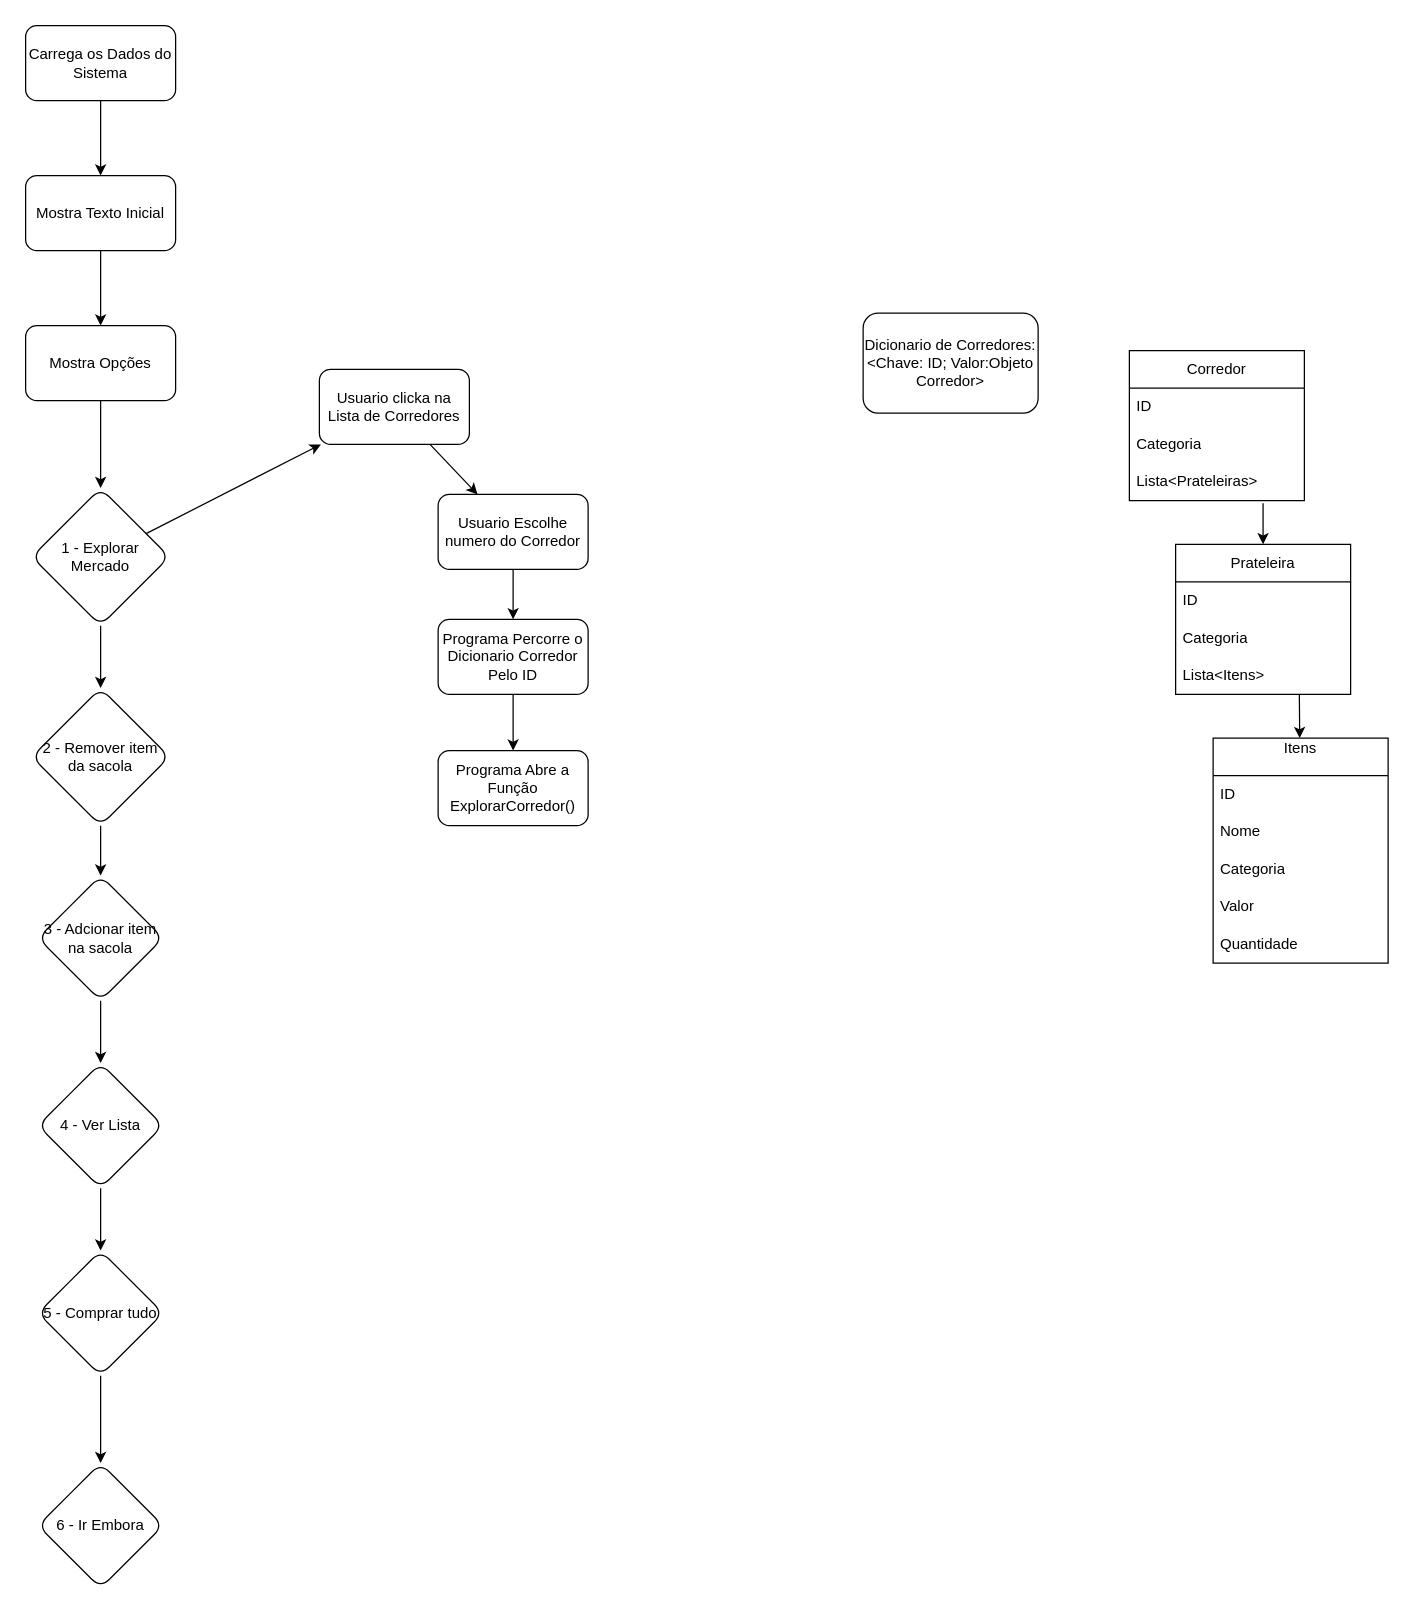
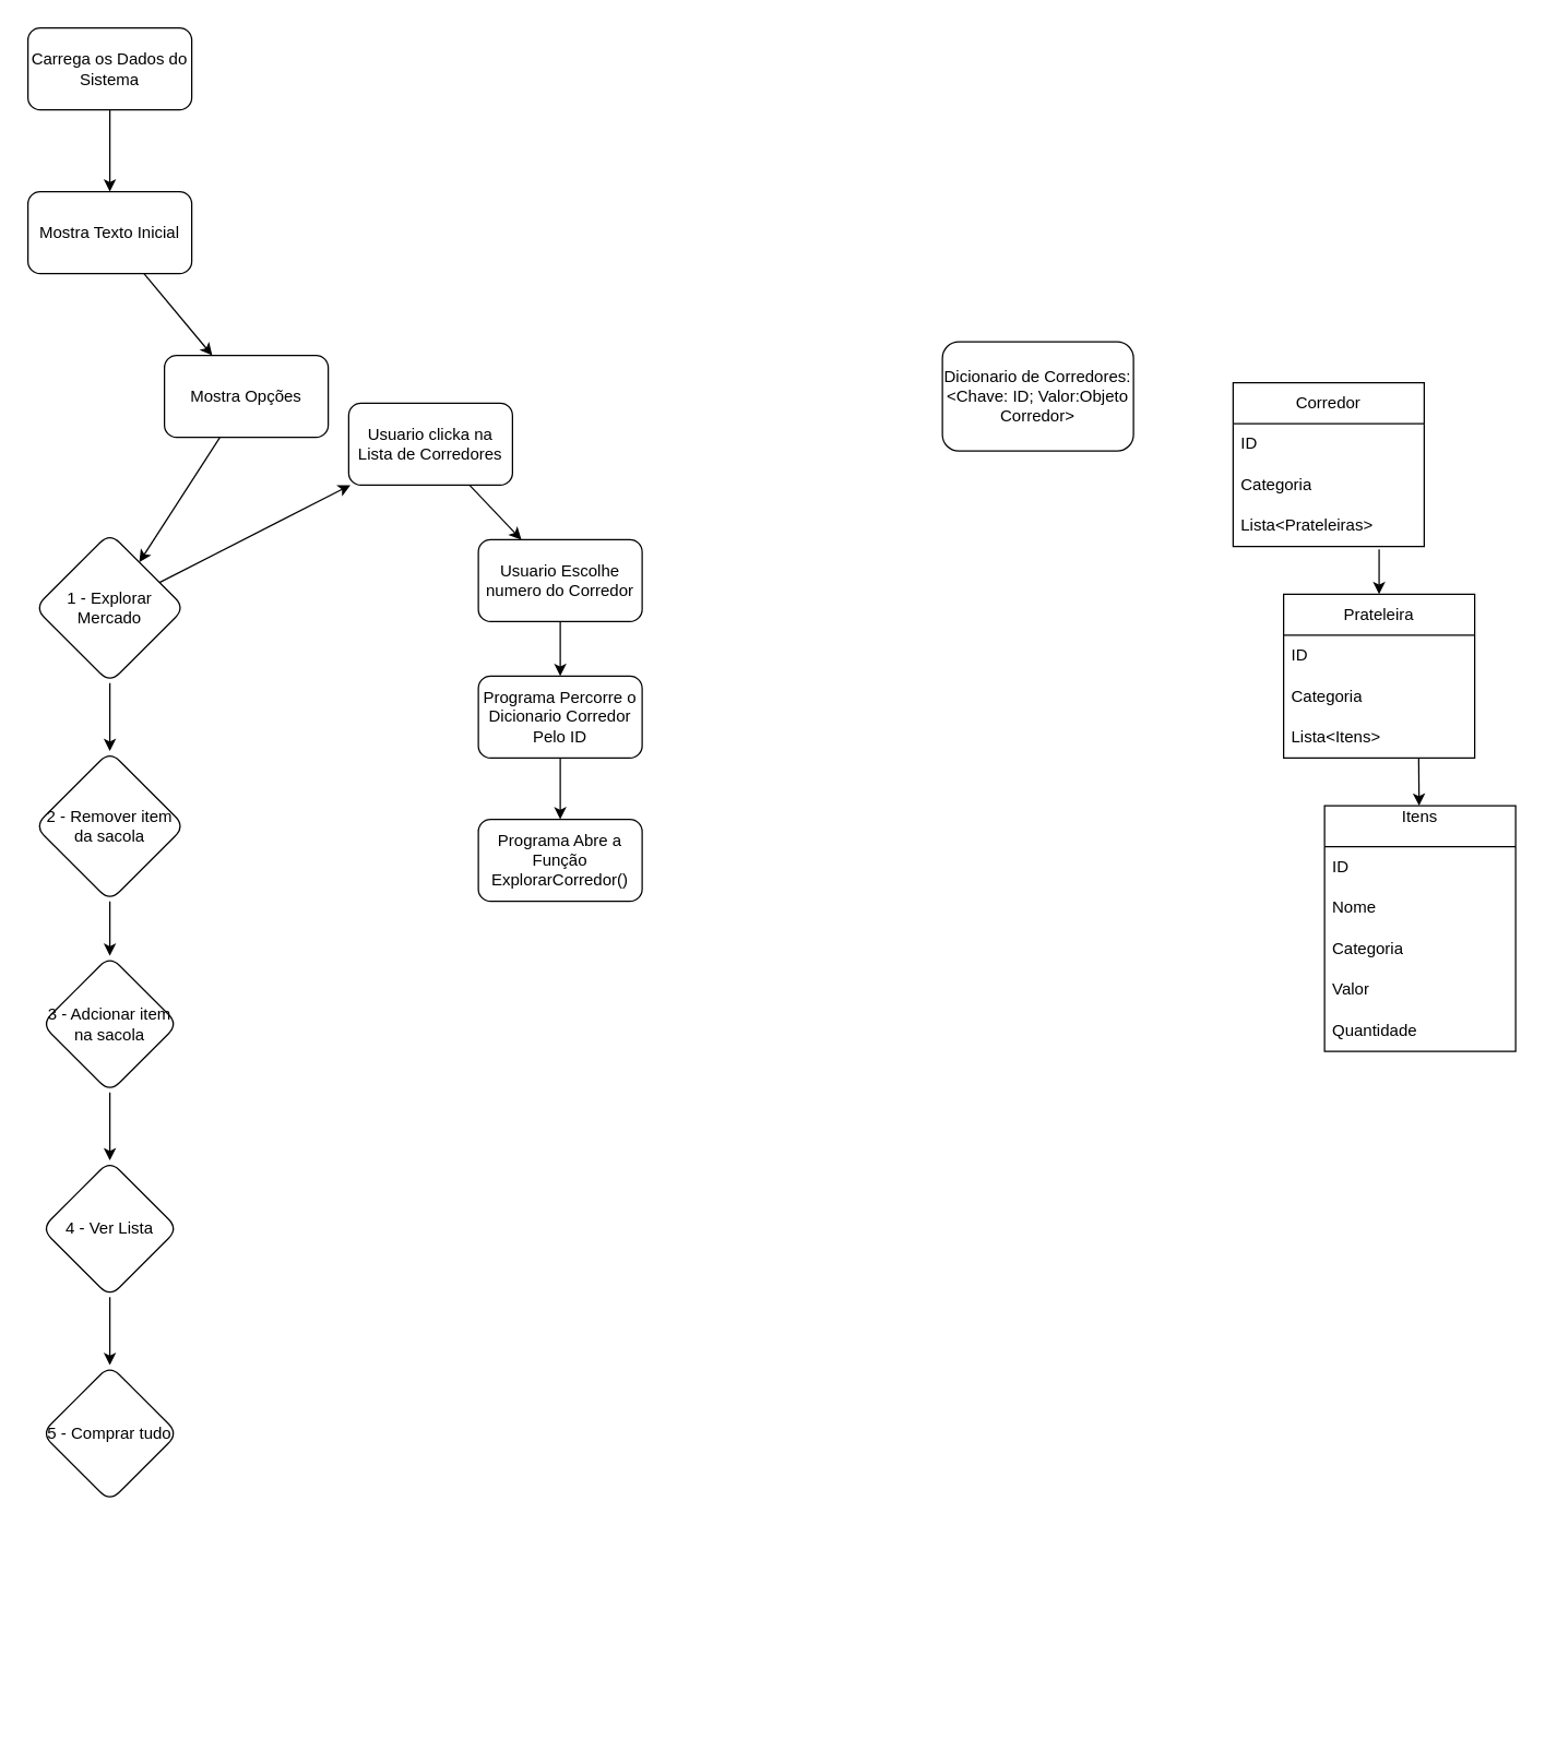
  <mxCell id="0" />
  <mxCell id="1" parent="0" />
  <mxCell id="2" value="Dicionario de Corredores:&lt;div&gt;&amp;lt;Chave: ID; Valor:Objeto Corredor&amp;gt;&lt;/div&gt;" style="rounded=1;whiteSpace=wrap;html=1;" vertex="1" parent="1"><mxGeometry x="690" width="140" height="80" as="geometry" y="250" /></mxCell>
  <mxCell id="3" value="" style="edgeStyle=none;html=1;" edge="1" parent="1" source="4" target="6"><mxGeometry relative="1" as="geometry" /></mxCell>
  <mxCell id="4" value="Usuario clicka na Lista de Corredores" style="rounded=1;whiteSpace=wrap;html=1;" vertex="1" parent="1"><mxGeometry x="255" y="295" width="120" height="60" as="geometry" /></mxCell>
  <mxCell id="5" value="" style="edgeStyle=none;html=1;" edge="1" parent="1" source="6" target="24"><mxGeometry relative="1" as="geometry" /></mxCell>
  <mxCell id="6" value="Usuario Escolhe numero do Corredor" style="rounded=1;whiteSpace=wrap;html=1;" vertex="1" parent="1"><mxGeometry x="350" y="395" width="120" height="60" as="geometry" /></mxCell>
  <mxCell id="7" value="Corredor" style="swimlane;fontStyle=0;childLayout=stackLayout;horizontal=1;startSize=30;horizontalStack=0;resizeParent=1;resizeParentMax=0;resizeLast=0;collapsible=1;marginBottom=0;whiteSpace=wrap;html=1;" vertex="1" parent="1"><mxGeometry x="903" y="280" width="140" height="120" as="geometry" /></mxCell>
  <mxCell id="8" value="ID" style="text;strokeColor=none;fillColor=none;align=left;verticalAlign=middle;spacingLeft=4;spacingRight=4;overflow=hidden;points=[[0,0.5],[1,0.5]];portConstraint=eastwest;rotatable=0;whiteSpace=wrap;html=1;" vertex="1" parent="7"><mxGeometry y="30" width="140" height="30" as="geometry" /></mxCell>
  <mxCell id="9" value="Categoria" style="text;strokeColor=none;fillColor=none;align=left;verticalAlign=middle;spacingLeft=4;spacingRight=4;overflow=hidden;points=[[0,0.5],[1,0.5]];portConstraint=eastwest;rotatable=0;whiteSpace=wrap;html=1;" vertex="1" parent="7"><mxGeometry y="60" width="140" height="30" as="geometry" /></mxCell>
  <mxCell id="10" value="Lista&amp;lt;Prateleiras&amp;gt;" style="text;strokeColor=none;fillColor=none;align=left;verticalAlign=middle;spacingLeft=4;spacingRight=4;overflow=hidden;points=[[0,0.5],[1,0.5]];portConstraint=eastwest;rotatable=0;whiteSpace=wrap;html=1;" vertex="1" parent="7"><mxGeometry y="90" width="140" height="30" as="geometry" /></mxCell>
  <mxCell id="11" value="Prateleira" style="swimlane;fontStyle=0;childLayout=stackLayout;horizontal=1;startSize=30;horizontalStack=0;resizeParent=1;resizeParentMax=0;resizeLast=0;collapsible=1;marginBottom=0;whiteSpace=wrap;html=1;" vertex="1" parent="1"><mxGeometry x="940" y="435" width="140" height="120" as="geometry" /></mxCell>
  <mxCell id="12" value="ID" style="text;strokeColor=none;fillColor=none;align=left;verticalAlign=middle;spacingLeft=4;spacingRight=4;overflow=hidden;points=[[0,0.5],[1,0.5]];portConstraint=eastwest;rotatable=0;whiteSpace=wrap;html=1;" vertex="1" parent="11"><mxGeometry y="30" width="140" height="30" as="geometry" /></mxCell>
  <mxCell id="13" value="Categoria" style="text;strokeColor=none;fillColor=none;align=left;verticalAlign=middle;spacingLeft=4;spacingRight=4;overflow=hidden;points=[[0,0.5],[1,0.5]];portConstraint=eastwest;rotatable=0;whiteSpace=wrap;html=1;" vertex="1" parent="11"><mxGeometry y="60" width="140" height="30" as="geometry" /></mxCell>
  <mxCell id="14" value="Lista&amp;lt;Itens&amp;gt;" style="text;strokeColor=none;fillColor=none;align=left;verticalAlign=middle;spacingLeft=4;spacingRight=4;overflow=hidden;points=[[0,0.5],[1,0.5]];portConstraint=eastwest;rotatable=0;whiteSpace=wrap;html=1;" vertex="1" parent="11"><mxGeometry y="90" width="140" height="30" as="geometry" /></mxCell>
  <mxCell id="15" value="Itens&lt;div&gt;&lt;br&gt;&lt;/div&gt;" style="swimlane;fontStyle=0;childLayout=stackLayout;horizontal=1;startSize=30;horizontalStack=0;resizeParent=1;resizeParentMax=0;resizeLast=0;collapsible=1;marginBottom=0;whiteSpace=wrap;html=1;" vertex="1" parent="1"><mxGeometry x="970" y="590" width="140" height="180" as="geometry" /></mxCell>
  <mxCell id="16" value="ID" style="text;strokeColor=none;fillColor=none;align=left;verticalAlign=middle;spacingLeft=4;spacingRight=4;overflow=hidden;points=[[0,0.5],[1,0.5]];portConstraint=eastwest;rotatable=0;whiteSpace=wrap;html=1;" vertex="1" parent="15"><mxGeometry y="30" width="140" height="30" as="geometry" /></mxCell>
  <mxCell id="17" value="Nome" style="text;strokeColor=none;fillColor=none;align=left;verticalAlign=middle;spacingLeft=4;spacingRight=4;overflow=hidden;points=[[0,0.5],[1,0.5]];portConstraint=eastwest;rotatable=0;whiteSpace=wrap;html=1;" vertex="1" parent="15"><mxGeometry y="60" width="140" height="30" as="geometry" /></mxCell>
  <mxCell id="18" value="Categoria" style="text;strokeColor=none;fillColor=none;align=left;verticalAlign=middle;spacingLeft=4;spacingRight=4;overflow=hidden;points=[[0,0.5],[1,0.5]];portConstraint=eastwest;rotatable=0;whiteSpace=wrap;html=1;" vertex="1" parent="15"><mxGeometry y="90" width="140" height="30" as="geometry" /></mxCell>
  <mxCell id="19" value="Valor" style="text;strokeColor=none;fillColor=none;align=left;verticalAlign=middle;spacingLeft=4;spacingRight=4;overflow=hidden;points=[[0,0.5],[1,0.5]];portConstraint=eastwest;rotatable=0;whiteSpace=wrap;html=1;" vertex="1" parent="15"><mxGeometry y="120" width="140" height="30" as="geometry" /></mxCell>
  <mxCell id="20" value="Quantidade" style="text;strokeColor=none;fillColor=none;align=left;verticalAlign=middle;spacingLeft=4;spacingRight=4;overflow=hidden;points=[[0,0.5],[1,0.5]];portConstraint=eastwest;rotatable=0;whiteSpace=wrap;html=1;" vertex="1" parent="15"><mxGeometry y="150" width="140" height="30" as="geometry" /></mxCell>
  <mxCell id="21" style="edgeStyle=none;html=1;exitX=0.764;exitY=1.067;exitDx=0;exitDy=0;exitPerimeter=0;" edge="1" parent="1" source="10" target="11"><mxGeometry relative="1" as="geometry" /></mxCell>
  <mxCell id="22" style="edgeStyle=none;html=1;exitX=0.707;exitY=1;exitDx=0;exitDy=0;exitPerimeter=0;" edge="1" parent="1" source="14" target="15"><mxGeometry relative="1" as="geometry" /></mxCell>
  <mxCell id="23" value="" style="edgeStyle=none;html=1;" edge="1" parent="1" source="24" target="25"><mxGeometry relative="1" as="geometry" /></mxCell>
  <mxCell id="24" value="Programa Percorre o Dicionario Corredor Pelo ID" style="rounded=1;whiteSpace=wrap;html=1;" vertex="1" parent="1"><mxGeometry x="350" y="495" width="120" height="60" as="geometry" /></mxCell>
  <mxCell id="25" value="Programa Abre a Função ExplorarCorredor()" style="whiteSpace=wrap;html=1;rounded=1;" vertex="1" parent="1"><mxGeometry x="350" y="600" width="120" height="60" as="geometry" /></mxCell>
  <mxCell id="26" value="" style="edgeStyle=none;html=1;" edge="1" parent="1" source="27" target="29"><mxGeometry relative="1" as="geometry" /></mxCell>
  <mxCell id="27" value="Mostra Texto Inicial" style="rounded=1;whiteSpace=wrap;html=1;" vertex="1" parent="1"><mxGeometry x="20" y="140" width="120" height="60" as="geometry" /></mxCell>
  <mxCell id="28" value="" style="edgeStyle=none;html=1;" edge="1" parent="1" source="29" target="32"><mxGeometry relative="1" as="geometry" /></mxCell>
- <mxCell id="29" value="Mostra Opções" style="whiteSpace=wrap;html=1;rounded=1;" vertex="1" parent="1"><mxGeometry x="20" y="260" width="120" height="60" as="geometry" /></mxCell>
+ <mxCell id="29" value="Mostra Opções" style="whiteSpace=wrap;html=1;rounded=1;" vertex="1" parent="1"><mxGeometry x="120" y="260" width="120" height="60" as="geometry" /></mxCell>
  <mxCell id="30" value="" style="edgeStyle=none;html=1;" edge="1" parent="1" source="32" target="34"><mxGeometry relative="1" as="geometry" /></mxCell>
  <mxCell id="31" style="edgeStyle=none;html=1;" edge="1" parent="1" source="32" target="4"><mxGeometry relative="1" as="geometry" /></mxCell>
  <mxCell id="32" value="1 - Explorar Mercado" style="rhombus;whiteSpace=wrap;html=1;rounded=1;" vertex="1" parent="1"><mxGeometry x="25" y="390" width="110" height="110" as="geometry" /></mxCell>
  <mxCell id="33" value="" style="edgeStyle=none;html=1;" edge="1" parent="1" source="34" target="36"><mxGeometry relative="1" as="geometry" /></mxCell>
  <mxCell id="34" value="2 - Remover item da sacola" style="rhombus;whiteSpace=wrap;html=1;rounded=1;" vertex="1" parent="1"><mxGeometry x="25" y="550" width="110" height="110" as="geometry" /></mxCell>
  <mxCell id="35" value="" style="edgeStyle=none;html=1;" edge="1" parent="1" source="36" target="38"><mxGeometry relative="1" as="geometry" /></mxCell>
  <mxCell id="36" value="3 - Adcionar item na sacola" style="rhombus;whiteSpace=wrap;html=1;rounded=1;" vertex="1" parent="1"><mxGeometry x="30" y="700" width="100" height="100" as="geometry" /></mxCell>
  <mxCell id="37" value="" style="edgeStyle=none;html=1;" edge="1" parent="1" source="38" target="40"><mxGeometry relative="1" as="geometry" /></mxCell>
  <mxCell id="38" value="4 - Ver Lista" style="rhombus;whiteSpace=wrap;html=1;rounded=1;" vertex="1" parent="1"><mxGeometry x="30" y="850" width="100" height="100" as="geometry" /></mxCell>
- <mxCell id="39" value="" style="edgeStyle=none;html=1;" edge="1" parent="1" source="40" target="41"><mxGeometry relative="1" as="geometry" /></mxCell>
  <mxCell id="40" value="5 - Comprar tudo" style="rhombus;whiteSpace=wrap;html=1;rounded=1;" vertex="1" parent="1"><mxGeometry x="30" y="1000" width="100" height="100" as="geometry" /></mxCell>
- <mxCell id="41" value="6 - Ir Embora" style="rhombus;whiteSpace=wrap;html=1;rounded=1;" vertex="1" parent="1"><mxGeometry x="30" y="1170" width="100" height="100" as="geometry" /></mxCell>
  <mxCell id="42" style="edgeStyle=none;html=1;" edge="1" parent="1" source="43" target="27"><mxGeometry relative="1" as="geometry" /></mxCell>
  <mxCell id="43" value="Carrega os Dados do Sistema" style="rounded=1;whiteSpace=wrap;html=1;" vertex="1" parent="1"><mxGeometry x="20" y="20" width="120" height="60" as="geometry" /></mxCell>
